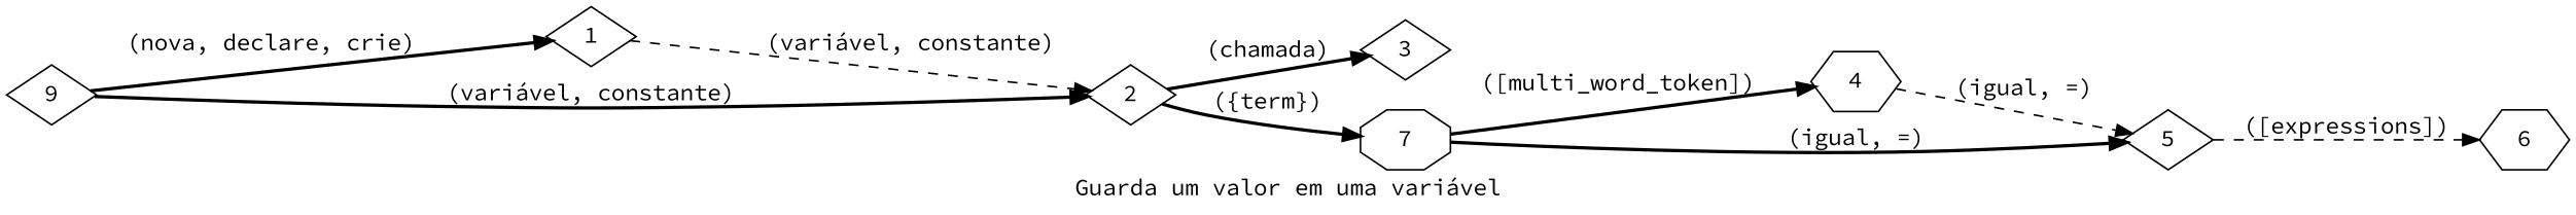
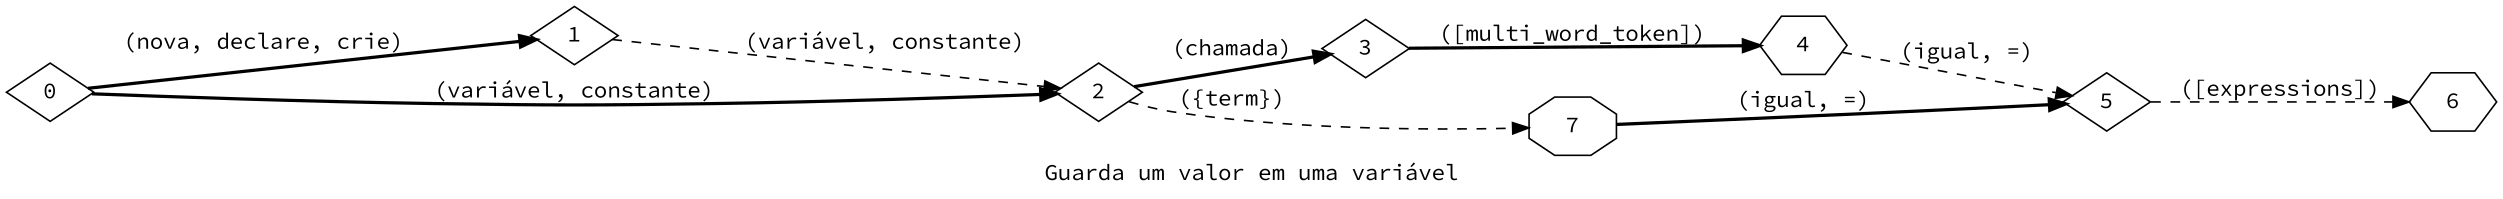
  digraph {
    desc="Guarda um valor, inteiro, texto e etc em uma variável"
    examples="\n        nova variável valor igual a [expressions],\n        variável valor igual a [expressions],\n        nova variável chamada [multi_word_token] igual a [expressions]\n    "
    fontname="Source Code Pro"
    label="Guarda um valor em uma variável"
    lang="pt-BR"
    langName="Português"
    rankdir=LR
    title="Guarda um valor em uma variável"
    node [fontname="Source Code Pro" shape=diamond]
    edge [fontname="Source Code Pro" style=bold]
-   0 [label=9]
+   0
    1
    2
    3
    4 [shape=hexagon]
    7 [shape=octagon]
    5
    6 [shape=hexagon]
    subgraph sub_1 {
      0
      1
    }
    subgraph sub_2 {
      2
      3
    }
    subgraph sub_3 {
      4
      7
    }
    0 -> 1 [label="(nova, declare, crie)" normalizer=boolean store=isNew]
    0 -> 2 [label="(variável, constante)" store=memType]
    1 -> 2 [label="(variável, constante)" store=memType style=dashed]
    2 -> 3 [label="(chamada)"]
-   2 -> 7 [label="({term})" store=varName]
-   7 -> 4 [extraArgs="{\"case\": \"camel\"}" label="([multi_word_token])" store=varName]
+   2 -> 7 [label="({term})" store=varName style=dashed]
+   3 -> 4 [extraArgs="{\"case\": \"camel\"}" label="([multi_word_token])" store=varName]
    4 -> 5 [label="(igual, =)" style=dashed]
    7 -> 5 [label="(igual, =)"]
    5 -> 6 [label="([expressions])" store=expression style=dashed]
  }
